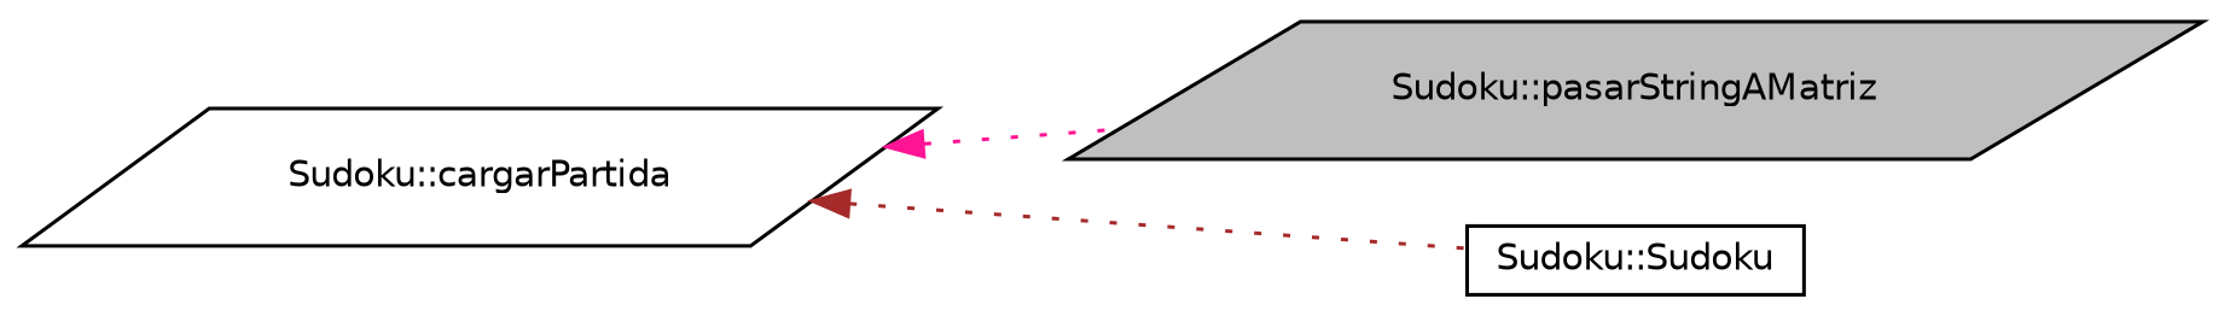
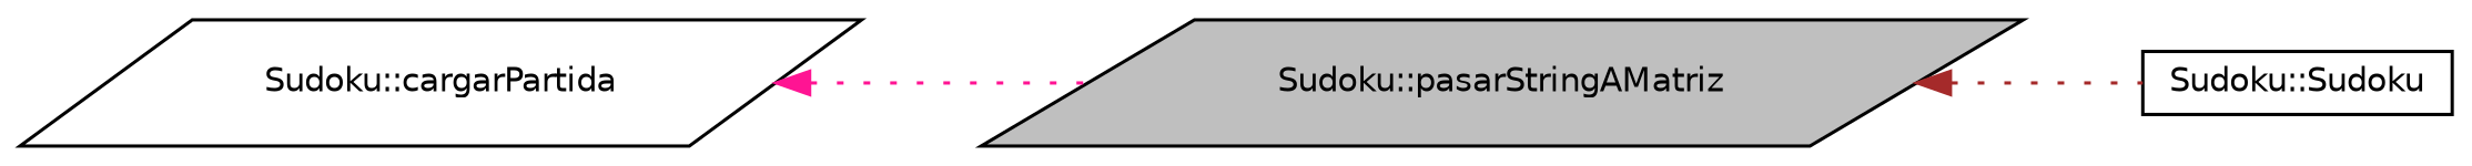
  digraph {
    rankdir=LR
    node [color=black fillcolor=white fontname=Helvetica fontsize=10 shape=parallelogram style=filled]
    edge [dir=back fontname=Helvetica fontsize=10 labelfontname=Helvetica labelfontsize=10 style=dotted]
    n1 [fillcolor=grey75 fontcolor=black height=0.2 label="Sudoku::pasarStringAMatriz" width=0.4]
    n2 [height=0.2 label="Sudoku::cargarPartida" width=0.4]
    n3 [height=0.2 label="Sudoku::Sudoku" shape=box width=0.4]
    n2 -> n1 [color=deeppink]
-   n2 -> n3 [color=brown]
+   n1 -> n3 [color=brown]
  }
